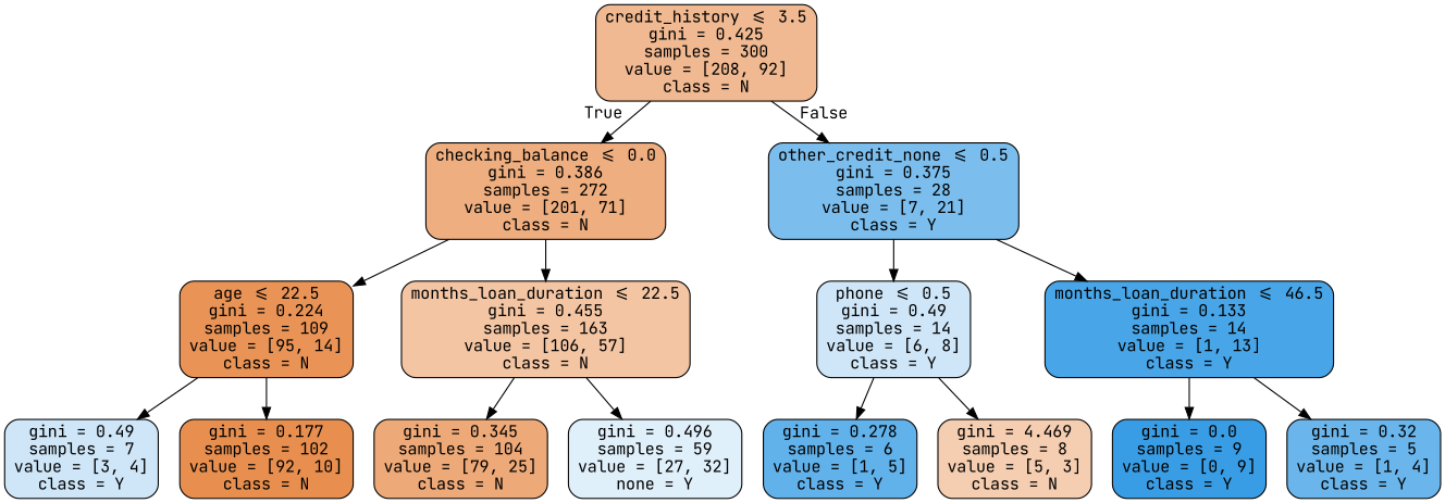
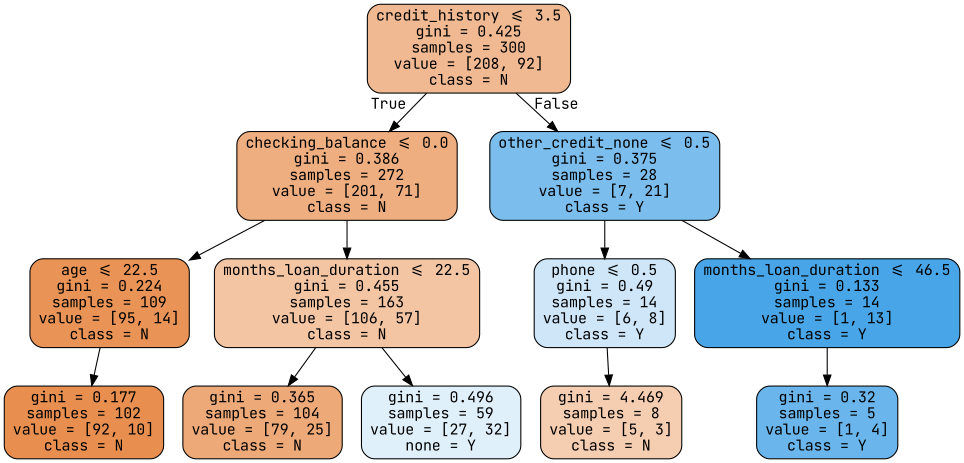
  digraph {
    fontname="JetBrains Mono"
    node [color=black fillcolor="#cee6f8" fontname="JetBrains Mono" shape=box style="filled, rounded"]
    edge [fontname="JetBrains Mono"]
    n1 [fillcolor="#f0b991" label="credit_history <= 3.5\ngini = 0.425\nsamples = 300\nvalue = [208, 92]\nclass = N"]
    n2 [fillcolor="#eeae7f" label="checking_balance <= 0.0\ngini = 0.386\nsamples = 272\nvalue = [201, 71]\nclass = N"]
    n3 [fillcolor="#7bbeee" label="other_credit_none <= 0.5\ngini = 0.375\nsamples = 28\nvalue = [7, 21]\nclass = Y"]
    n4 [fillcolor="#e99456" label="age <= 22.5\ngini = 0.224\nsamples = 109\nvalue = [95, 14]\nclass = N"]
    n5 [fillcolor="#f3c5a3" label="months_loan_duration <= 22.5\ngini = 0.455\nsamples = 163\nvalue = [106, 57]\nclass = N"]
    n6 [label="phone <= 0.5\ngini = 0.49\nsamples = 14\nvalue = [6, 8]\nclass = Y"]
    n7 [fillcolor="#48a5e7" label="months_loan_duration <= 46.5\ngini = 0.133\nsamples = 14\nvalue = [1, 13]\nclass = Y"]
-   n8 [label="gini = 0.49\nsamples = 7\nvalue = [3, 4]\nclass = Y"]
    n9 [fillcolor="#e88f4f" label="gini = 0.177\nsamples = 102\nvalue = [92, 10]\nclass = N"]
-   n10 [fillcolor="#eda978" label="gini = 0.345\nsamples = 104\nvalue = [79, 25]\nclass = N"]
+   n10 [fillcolor="#eda978" label="gini = 0.365\nsamples = 104\nvalue = [79, 25]\nclass = N"]
    n11 [fillcolor="#e0f0fb" label="gini = 0.496\nsamples = 59\nvalue = [27, 32]\nnone = Y"]
-   n12 [fillcolor="#61b1ea" label="gini = 0.278\nsamples = 6\nvalue = [1, 5]\nclass = Y"]
    n13 [fillcolor="#f5cdb0" label="gini = 4.469\nsamples = 8\nvalue = [5, 3]\nclass = N"]
-   n14 [fillcolor="#399de5" label="gini = 0.0\nsamples = 9\nvalue = [0, 9]\nclass = Y"]
    n15 [fillcolor="#6ab6ec" label="gini = 0.32\nsamples = 5\nvalue = [1, 4]\nclass = Y"]
    n1 -> n2 [headlabel=True labelangle=45 labeldistance=2.5]
    n1 -> n3 [headlabel=False labelangle=-45 labeldistance=2.5]
    n2 -> n4
    n2 -> n5
    n3 -> n6
    n3 -> n7
-   n4 -> n8
    n4 -> n9
    n5 -> n10
    n5 -> n11
-   n6 -> n12
    n6 -> n13
-   n7 -> n14
    n7 -> n15
  }
